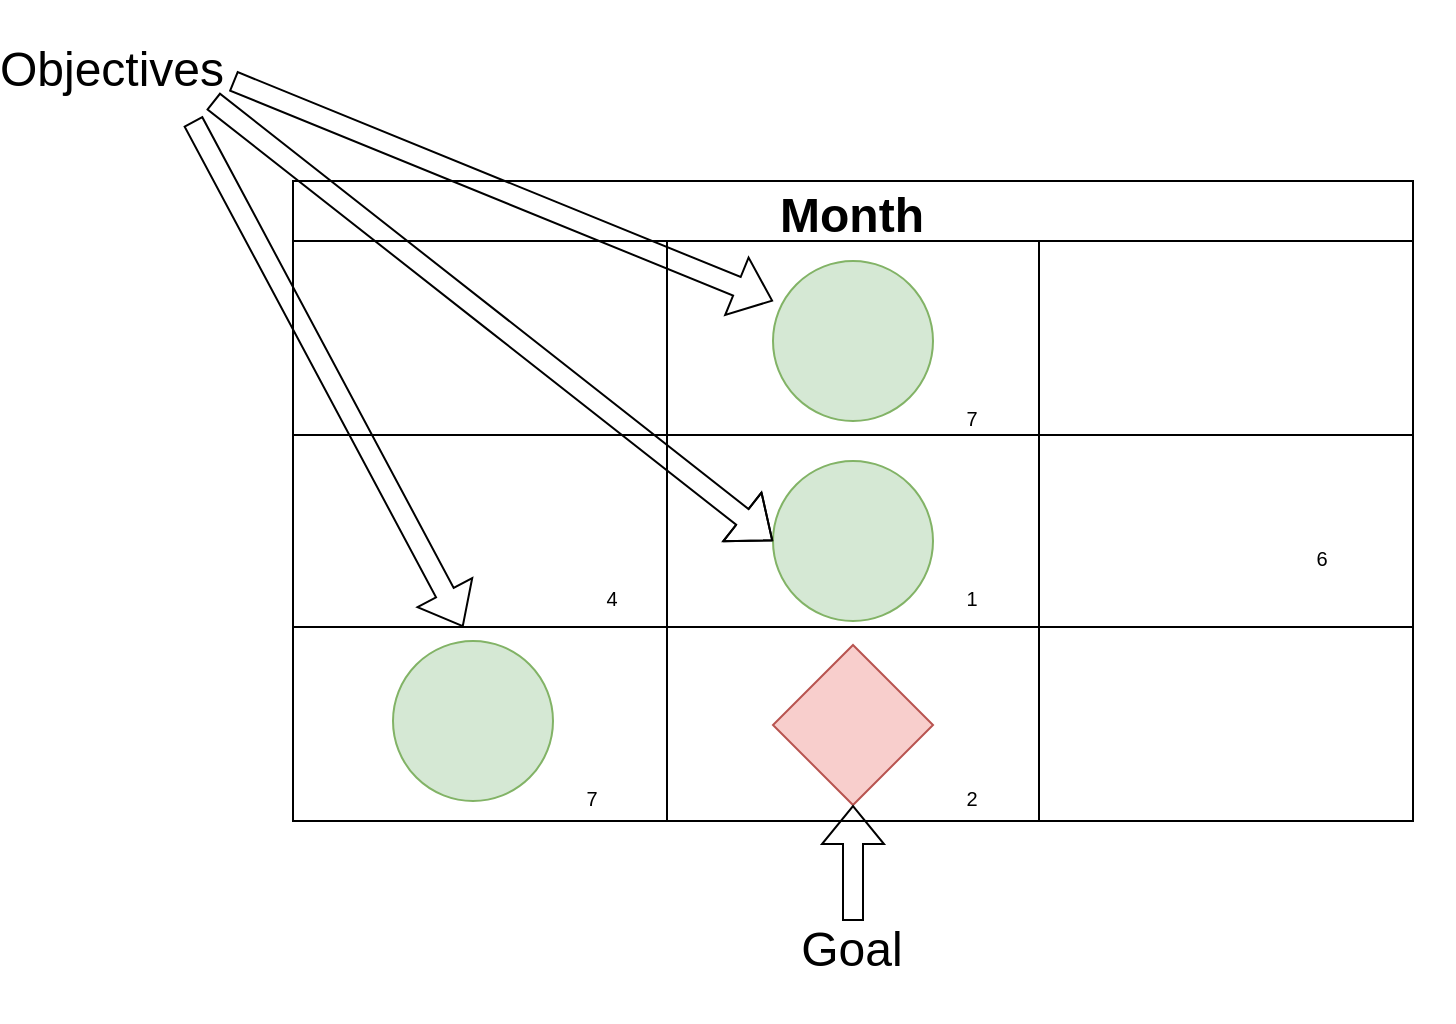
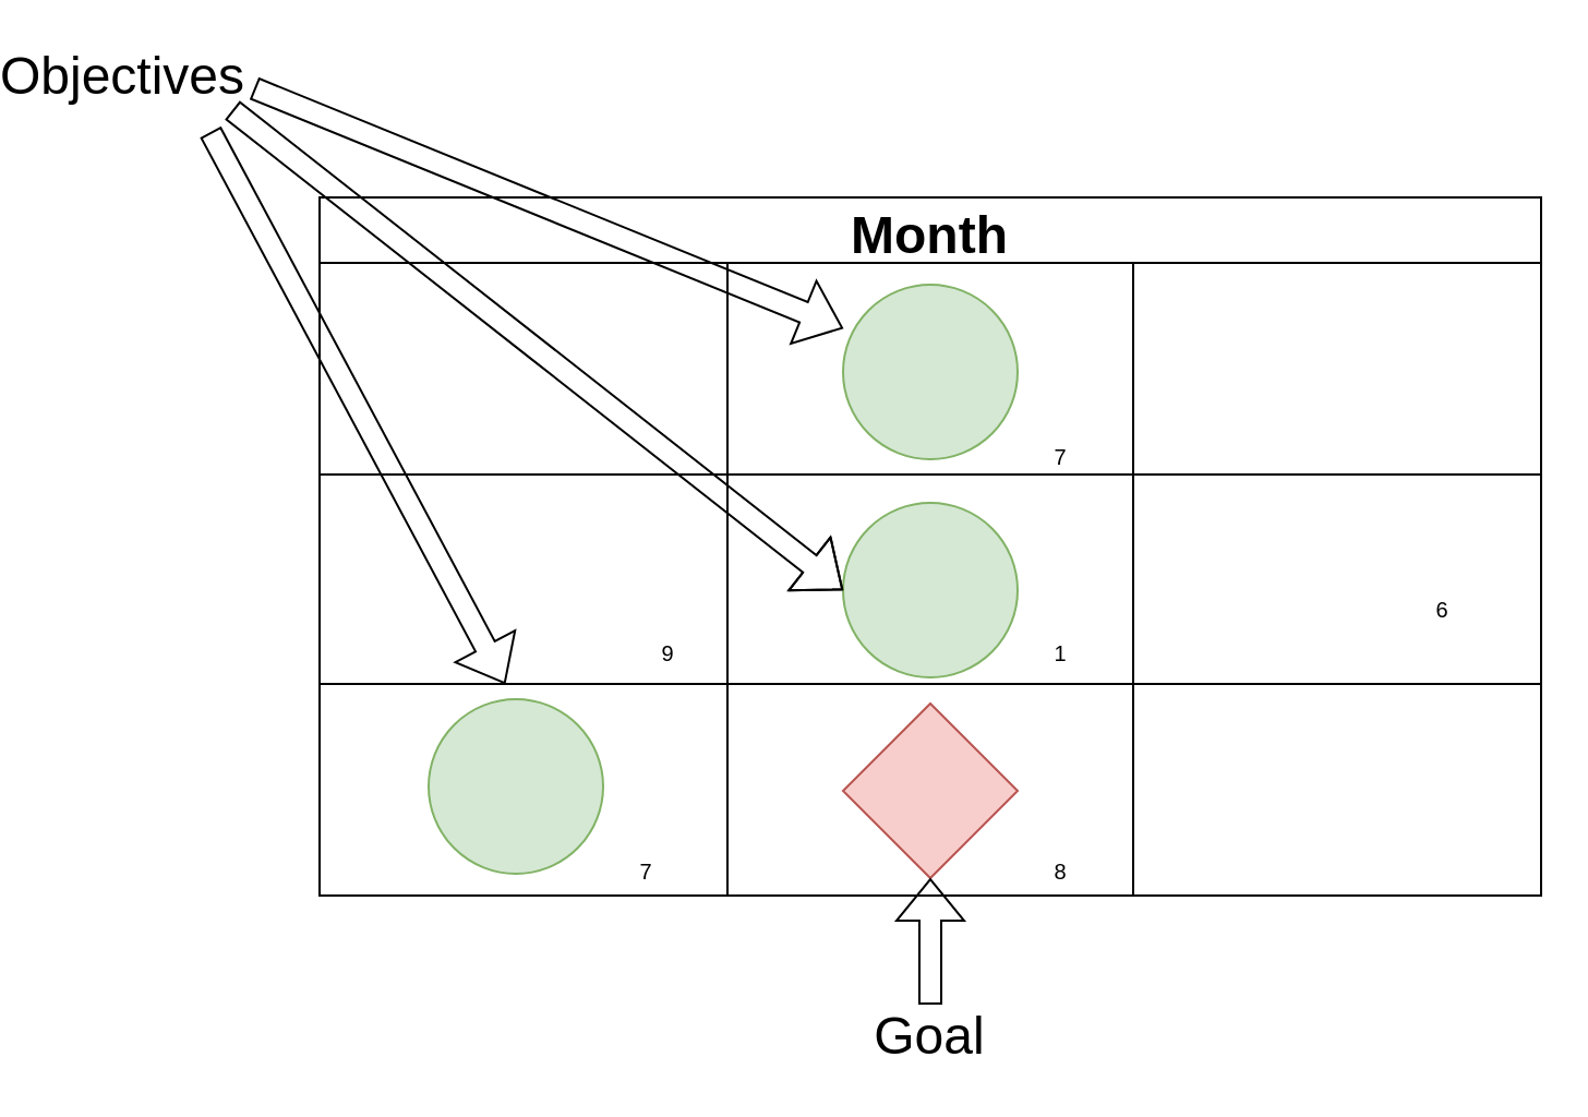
  <mxCell id="0" />
  <mxCell id="1" parent="0" />
  <mxCell id="2" value="Month" style="shape=table;startSize=30;container=1;collapsible=0;childLayout=tableLayout;fontStyle=1;align=center;pointerEvents=1;fontSize=24;" parent="1" vertex="1"><mxGeometry x="140" y="90" width="560" height="320" as="geometry" /></mxCell>
  <mxCell id="3" value="" style="shape=partialRectangle;html=1;whiteSpace=wrap;collapsible=0;dropTarget=0;pointerEvents=0;fillColor=none;top=0;left=0;bottom=0;right=0;points=[[0,0.5],[1,0.5]];portConstraint=eastwest;fontSize=24;" parent="2" vertex="1"><mxGeometry y="30" width="560" height="97" as="geometry" /></mxCell>
  <mxCell id="4" value="" style="shape=partialRectangle;html=1;whiteSpace=wrap;connectable=0;fillColor=none;top=0;left=0;bottom=0;right=0;overflow=hidden;pointerEvents=1;fontSize=24;" parent="3" vertex="1"><mxGeometry width="187" height="97" as="geometry"><mxRectangle width="187" height="97" as="alternateBounds" /></mxGeometry></mxCell>
  <mxCell id="5" value="" style="shape=partialRectangle;html=1;whiteSpace=wrap;connectable=0;fillColor=none;top=0;left=0;bottom=0;right=0;overflow=hidden;pointerEvents=1;fontSize=24;" parent="3" vertex="1"><mxGeometry x="187" width="186" height="97" as="geometry"><mxRectangle width="186" height="97" as="alternateBounds" /></mxGeometry></mxCell>
  <mxCell id="6" value="" style="shape=partialRectangle;html=1;whiteSpace=wrap;connectable=0;fillColor=none;top=0;left=0;bottom=0;right=0;overflow=hidden;pointerEvents=1;fontSize=24;" parent="3" vertex="1"><mxGeometry x="373" width="187" height="97" as="geometry"><mxRectangle width="187" height="97" as="alternateBounds" /></mxGeometry></mxCell>
  <mxCell id="7" value="" style="shape=partialRectangle;html=1;whiteSpace=wrap;collapsible=0;dropTarget=0;pointerEvents=0;fillColor=none;top=0;left=0;bottom=0;right=0;points=[[0,0.5],[1,0.5]];portConstraint=eastwest;fontSize=24;" parent="2" vertex="1"><mxGeometry y="127" width="560" height="96" as="geometry" /></mxCell>
  <mxCell id="8" value="" style="shape=partialRectangle;html=1;whiteSpace=wrap;connectable=0;fillColor=none;top=0;left=0;bottom=0;right=0;overflow=hidden;pointerEvents=1;fontSize=24;" parent="7" vertex="1"><mxGeometry width="187" height="96" as="geometry"><mxRectangle width="187" height="96" as="alternateBounds" /></mxGeometry></mxCell>
  <mxCell id="9" value="" style="shape=partialRectangle;html=1;whiteSpace=wrap;connectable=0;fillColor=none;top=0;left=0;bottom=0;right=0;overflow=hidden;pointerEvents=1;fontSize=24;" parent="7" vertex="1"><mxGeometry x="187" width="186" height="96" as="geometry"><mxRectangle width="186" height="96" as="alternateBounds" /></mxGeometry></mxCell>
  <mxCell id="10" value="" style="shape=partialRectangle;html=1;whiteSpace=wrap;connectable=0;fillColor=none;top=0;left=0;bottom=0;right=0;overflow=hidden;pointerEvents=1;fontSize=24;" parent="7" vertex="1"><mxGeometry x="373" width="187" height="96" as="geometry"><mxRectangle width="187" height="96" as="alternateBounds" /></mxGeometry></mxCell>
  <mxCell id="11" value="" style="shape=partialRectangle;html=1;whiteSpace=wrap;collapsible=0;dropTarget=0;pointerEvents=0;fillColor=none;top=0;left=0;bottom=0;right=0;points=[[0,0.5],[1,0.5]];portConstraint=eastwest;fontSize=24;" parent="2" vertex="1"><mxGeometry y="223" width="560" height="97" as="geometry" /></mxCell>
  <mxCell id="12" value="" style="shape=partialRectangle;html=1;whiteSpace=wrap;connectable=0;fillColor=none;top=0;left=0;bottom=0;right=0;overflow=hidden;pointerEvents=1;fontSize=24;" parent="11" vertex="1"><mxGeometry width="187" height="97" as="geometry"><mxRectangle width="187" height="97" as="alternateBounds" /></mxGeometry></mxCell>
  <mxCell id="13" value="" style="shape=partialRectangle;html=1;whiteSpace=wrap;connectable=0;fillColor=none;top=0;left=0;bottom=0;right=0;overflow=hidden;pointerEvents=1;fontSize=24;" parent="11" vertex="1"><mxGeometry x="187" width="186" height="97" as="geometry"><mxRectangle width="186" height="97" as="alternateBounds" /></mxGeometry></mxCell>
  <mxCell id="14" value="" style="shape=partialRectangle;html=1;whiteSpace=wrap;connectable=0;fillColor=none;top=0;left=0;bottom=0;right=0;overflow=hidden;pointerEvents=1;fontSize=24;" parent="11" vertex="1"><mxGeometry x="373" width="187" height="97" as="geometry"><mxRectangle width="187" height="97" as="alternateBounds" /></mxGeometry></mxCell>
  <mxCell id="15" value="" style="ellipse;whiteSpace=wrap;html=1;aspect=fixed;fontSize=24;fillColor=#d5e8d4;strokeColor=#82b366;" parent="1" vertex="1"><mxGeometry x="380" y="130" width="80" height="80" as="geometry" /></mxCell>
  <mxCell id="16" value="" style="ellipse;whiteSpace=wrap;html=1;aspect=fixed;fontSize=24;fillColor=#d5e8d4;strokeColor=#82b366;" parent="1" vertex="1"><mxGeometry x="380" y="230" width="80" height="80" as="geometry" /></mxCell>
  <mxCell id="17" value="" style="ellipse;whiteSpace=wrap;html=1;aspect=fixed;fontSize=24;fillColor=#d5e8d4;strokeColor=#82b366;" parent="1" vertex="1"><mxGeometry x="190" y="320" width="80" height="80" as="geometry" /></mxCell>
  <mxCell id="18" value="" style="rhombus;whiteSpace=wrap;html=1;fontSize=24;fillColor=#f8cecc;strokeColor=#b85450;" parent="1" vertex="1"><mxGeometry x="380" y="322" width="80" height="80" as="geometry" /></mxCell>
  <mxCell id="19" value="" style="shape=flexArrow;endArrow=classic;html=1;rounded=0;fontSize=24;" parent="1" edge="1"><mxGeometry width="50" height="50" relative="1" as="geometry"><mxPoint x="110" y="40" as="sourcePoint" /><mxPoint x="380" y="150" as="targetPoint" /></mxGeometry></mxCell>
  <mxCell id="20" value="" style="shape=flexArrow;endArrow=classic;html=1;rounded=0;fontSize=24;entryX=0;entryY=0.5;entryDx=0;entryDy=0;" parent="1" target="16" edge="1"><mxGeometry width="50" height="50" relative="1" as="geometry"><mxPoint x="100" y="50" as="sourcePoint" /><mxPoint x="390" y="160" as="targetPoint" /><Array as="points"><mxPoint x="240" y="160" /></Array></mxGeometry></mxCell>
  <mxCell id="21" value="" style="shape=flexArrow;endArrow=classic;html=1;rounded=0;fontSize=24;entryX=0.152;entryY=0;entryDx=0;entryDy=0;entryPerimeter=0;" parent="1" target="11" edge="1"><mxGeometry width="50" height="50" relative="1" as="geometry"><mxPoint x="90" y="60" as="sourcePoint" /><mxPoint x="370" y="220" as="targetPoint" /></mxGeometry></mxCell>
  <mxCell id="22" value="Objectives" style="text;html=1;strokeColor=none;fillColor=none;align=center;verticalAlign=middle;whiteSpace=wrap;rounded=0;fontSize=24;" parent="1" vertex="1"><mxGeometry x="20" y="20" width="60" height="30" as="geometry" /></mxCell>
  <mxCell id="23" value="" style="shape=flexArrow;endArrow=classic;html=1;rounded=0;fontSize=24;entryX=0.5;entryY=1;entryDx=0;entryDy=0;" parent="1" target="18" edge="1"><mxGeometry width="50" height="50" relative="1" as="geometry"><mxPoint x="420" y="460" as="sourcePoint" /><mxPoint x="440" y="420" as="targetPoint" /></mxGeometry></mxCell>
  <mxCell id="24" value="Goal" style="text;html=1;strokeColor=none;fillColor=none;align=center;verticalAlign=middle;whiteSpace=wrap;rounded=0;fontSize=24;" parent="1" vertex="1"><mxGeometry x="390" y="460" width="60" height="30" as="geometry" /></mxCell>
  <mxCell id="25" value="&lt;font style=&quot;font-size: 10px&quot;&gt;7&lt;/font&gt;" style="text;html=1;strokeColor=none;fillColor=none;align=center;verticalAlign=middle;whiteSpace=wrap;rounded=0;fontSize=24;" parent="1" vertex="1"><mxGeometry x="450" y="190" width="60" height="30" as="geometry" /></mxCell>
- <mxCell id="26" value="&lt;font style=&quot;font-size: 10px&quot;&gt;4&lt;/font&gt;" style="text;html=1;strokeColor=none;fillColor=none;align=center;verticalAlign=middle;whiteSpace=wrap;rounded=0;fontSize=24;" parent="1" vertex="1"><mxGeometry x="270" y="280" width="60" height="30" as="geometry" /></mxCell>
+ <mxCell id="26" value="&lt;font style=&quot;font-size: 10px&quot;&gt;9&lt;/font&gt;" style="text;html=1;strokeColor=none;fillColor=none;align=center;verticalAlign=middle;whiteSpace=wrap;rounded=0;fontSize=24;" parent="1" vertex="1"><mxGeometry x="270" y="280" width="60" height="30" as="geometry" /></mxCell>
  <mxCell id="27" value="&lt;font style=&quot;font-size: 10px&quot;&gt;1&lt;/font&gt;" style="text;html=1;strokeColor=none;fillColor=none;align=center;verticalAlign=middle;whiteSpace=wrap;rounded=0;fontSize=24;" parent="1" vertex="1"><mxGeometry x="450" y="280" width="60" height="30" as="geometry" /></mxCell>
  <mxCell id="28" value="&lt;font style=&quot;font-size: 10px&quot;&gt;6&lt;/font&gt;" style="text;html=1;strokeColor=none;fillColor=none;align=center;verticalAlign=middle;whiteSpace=wrap;rounded=0;fontSize=24;" parent="1" vertex="1"><mxGeometry x="625" y="260" width="60" height="30" as="geometry" /></mxCell>
  <mxCell id="29" value="&lt;font style=&quot;font-size: 10px&quot;&gt;7&lt;/font&gt;&lt;span style=&quot;color: rgba(0 , 0 , 0 , 0) ; font-family: monospace ; font-size: 0px&quot;&gt;%3CmxGraphModel%3E%3Croot%3E%3CmxCell%20id%3D%220%22%2F%3E%3CmxCell%20id%3D%221%22%20parent%3D%220%22%2F%3E%3CmxCell%20id%3D%222%22%20value%3D%22%26lt%3Bfont%20style%3D%26quot%3Bfont-size%3A%2010px%26quot%3B%26gt%3B2%26lt%3B%2Ffont%26gt%3B%22%20style%3D%22text%3Bhtml%3D1%3BstrokeColor%3Dnone%3BfillColor%3Dnone%3Balign%3Dcenter%3BverticalAlign%3Dmiddle%3BwhiteSpace%3Dwrap%3Brounded%3D0%3BfontSize%3D24%3B%22%20vertex%3D%221%22%20parent%3D%221%22%3E%3CmxGeometry%20x%3D%22580%22%20y%3D%22220%22%20width%3D%2260%22%20height%3D%2230%22%20as%3D%22geometry%22%2F%3E%3C%2FmxCell%3E%3C%2Froot%3E%3C%2FmxGraphModel%3E&lt;/span&gt;" style="text;html=1;strokeColor=none;fillColor=none;align=center;verticalAlign=middle;whiteSpace=wrap;rounded=0;fontSize=24;" parent="1" vertex="1"><mxGeometry x="260" y="380" width="60" height="30" as="geometry" /></mxCell>
- <mxCell id="30" value="&lt;font style=&quot;font-size: 10px&quot;&gt;2&lt;/font&gt;" style="text;html=1;strokeColor=none;fillColor=none;align=center;verticalAlign=middle;whiteSpace=wrap;rounded=0;fontSize=24;" parent="1" vertex="1"><mxGeometry x="450" y="380" width="60" height="30" as="geometry" /></mxCell>
+ <mxCell id="30" value="&lt;font style=&quot;font-size: 10px&quot;&gt;8&lt;/font&gt;" style="text;html=1;strokeColor=none;fillColor=none;align=center;verticalAlign=middle;whiteSpace=wrap;rounded=0;fontSize=24;" parent="1" vertex="1"><mxGeometry x="450" y="380" width="60" height="30" as="geometry" /></mxCell>
